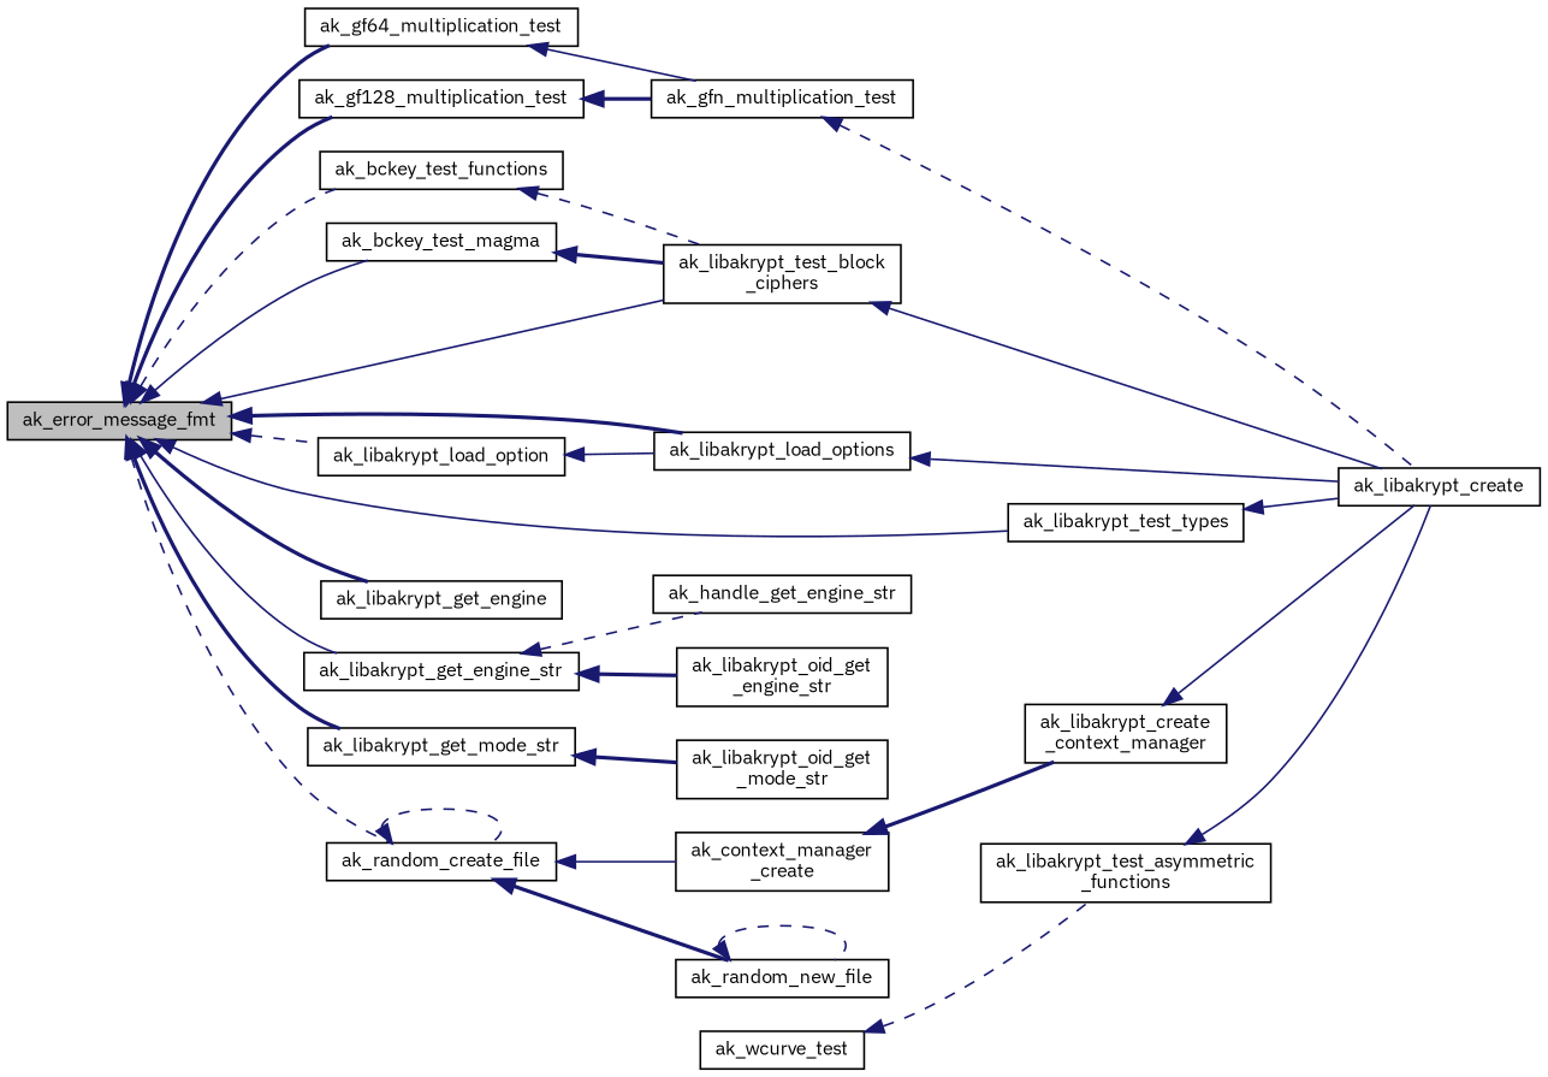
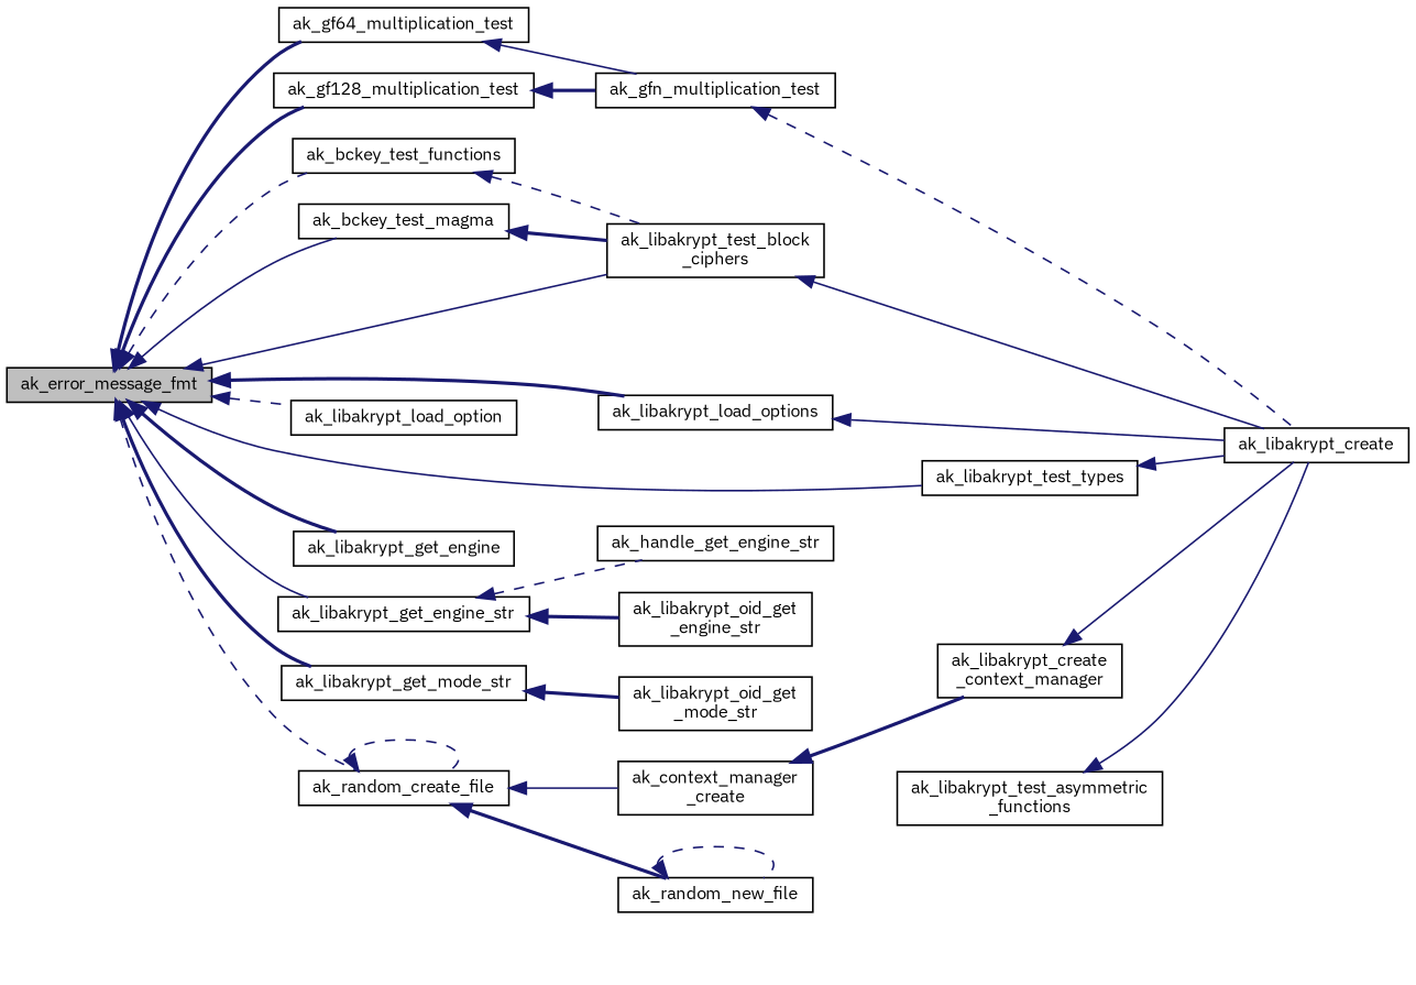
  digraph {
    fontname="IBM Plex Sans"
    rankdir=LR
    node [color=black fillcolor=white fontname="IBM Plex Sans" fontsize=10 shape=record style=filled]
    edge [color=midnightblue dir=back fontname="IBM Plex Sans" fontsize=10 labelfontname=Helvetica labelfontsize=10 style=solid]
    n1 [fillcolor=grey75 fontcolor=black height=0.2 label=ak_error_message_fmt width=0.4]
    n2 [height=0.2 label=ak_gf64_multiplication_test width=0.4]
    n3 [height=0.2 label=ak_gf128_multiplication_test width=0.4]
    n4 [height=0.2 label=ak_bckey_test_functions width=0.4]
    n5 [height=0.2 label=ak_libakrypt_load_option width=0.4]
    n6 [height=0.2 label=ak_libakrypt_load_options width=0.4]
    n7 [height=0.2 label=ak_libakrypt_test_types width=0.4]
    n8 [height=0.2 label=ak_bckey_test_magma width=0.4]
    n9 [height=0.2 label=ak_libakrypt_get_engine_str width=0.4]
    n10 [height=0.2 label=ak_libakrypt_get_engine width=0.4]
    n11 [height=0.2 label=ak_libakrypt_get_mode_str width=0.4]
    n12 [height=0.2 label=ak_random_create_file width=0.4]
    n13 [height=0.2 label="ak_libakrypt_test_block\l_ciphers" width=0.4]
    n14 [height=0.2 label=ak_gfn_multiplication_test width=0.4]
-   n15 [height=0.2 label=ak_wcurve_test width=0.4]
    n16 [height=0.2 label="ak_libakrypt_test_asymmetric\l_functions" width=0.4]
    n17 [height=0.2 label=ak_libakrypt_create width=0.4]
    n18 [height=0.2 label=ak_handle_get_engine_str width=0.4]
    n19 [height=0.2 label="ak_libakrypt_oid_get\l_engine_str" width=0.4]
    n20 [height=0.2 label="ak_libakrypt_oid_get\l_mode_str" width=0.4]
    n21 [height=0.2 label="ak_context_manager\l_create" width=0.4]
    n22 [height=0.2 label=ak_random_new_file width=0.4]
    n23 [height=0.2 label="ak_libakrypt_create\l_context_manager" width=0.4]
    n1 -> n2 [style=bold]
    n1 -> n3 [style=bold]
    n1 -> n4 [style=dashed]
    n1 -> n5 [style=dashed]
    n1 -> n6 [style=bold]
    n1 -> n7
    n1 -> n8
    n1 -> n9
    n1 -> n10 [style=bold]
    n1 -> n11 [style=bold]
    n1 -> n12 [style=dashed]
    n1 -> n13
    n2 -> n14
    n3 -> n14 [style=bold]
    n4 -> n13 [style=dashed]
-   n5 -> n6
    n6 -> n17
    n7 -> n17
    n8 -> n13 [style=bold]
    n9 -> n18 [style=dashed]
    n9 -> n19 [style=bold]
    n11 -> n20 [style=bold]
    n12 -> n12 [style=dashed]
    n12 -> n21
    n12 -> n22 [style=bold]
    n13 -> n17
    n14 -> n17 [style=dashed]
-   n15 -> n16 [style=dashed]
    n16 -> n17
    n21 -> n23 [style=bold]
    n22 -> n22 [style=dashed]
    n23 -> n17
  }
